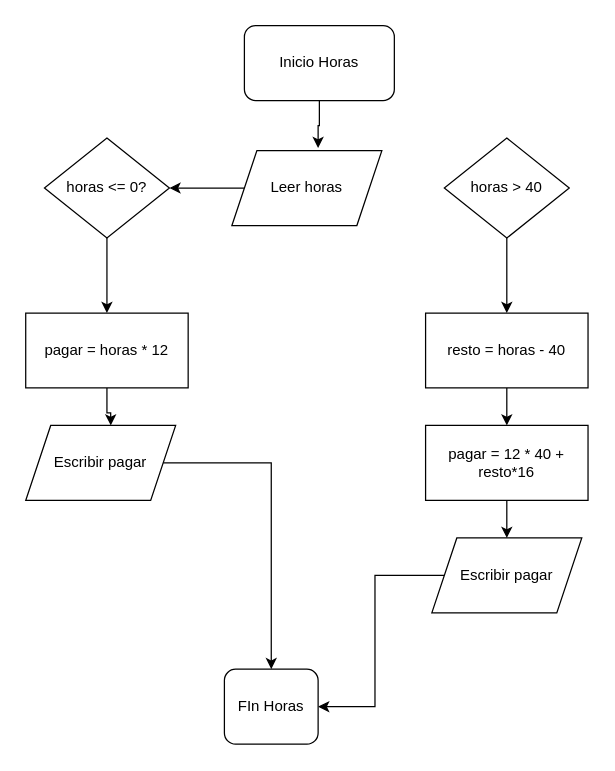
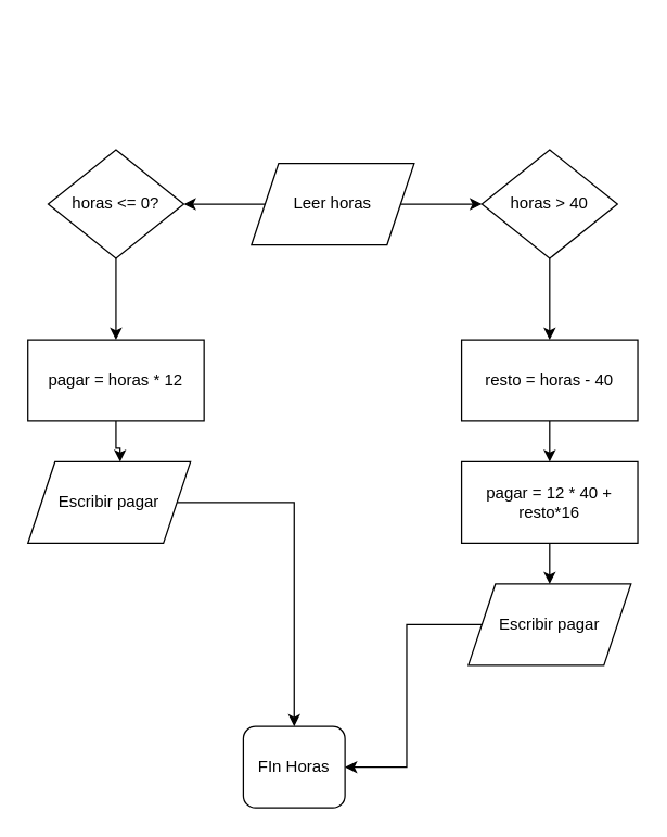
  <mxCell id="0" />
  <mxCell id="1" parent="0" />
- <mxCell id="2" style="edgeStyle=orthogonalEdgeStyle;rounded=0;orthogonalLoop=1;jettySize=auto;html=1;entryX=0.575;entryY=-0.033;entryDx=0;entryDy=0;entryPerimeter=0;" edge="1" parent="1" source="3" target="6"><mxGeometry relative="1" as="geometry" /></mxCell>
- <mxCell id="3" value="Inicio Horas" style="rounded=1;whiteSpace=wrap;html=1;" vertex="1" parent="1"><mxGeometry x="195" y="20" width="120" height="60" as="geometry" /></mxCell>
  <mxCell id="4" style="edgeStyle=orthogonalEdgeStyle;rounded=0;orthogonalLoop=1;jettySize=auto;html=1;entryX=1;entryY=0.5;entryDx=0;entryDy=0;" edge="1" parent="1" source="6" target="8"><mxGeometry relative="1" as="geometry" /></mxCell>
+ <mxCell id="5" style="edgeStyle=orthogonalEdgeStyle;rounded=0;orthogonalLoop=1;jettySize=auto;html=1;entryX=0;entryY=0.5;entryDx=0;entryDy=0;" edge="1" parent="1" source="6" target="10"><mxGeometry relative="1" as="geometry" /></mxCell>
  <mxCell id="6" value="Leer horas" style="shape=parallelogram;perimeter=parallelogramPerimeter;whiteSpace=wrap;html=1;fixedSize=1;" vertex="1" parent="1"><mxGeometry x="185" y="120" width="120" height="60" as="geometry" /></mxCell>
  <mxCell id="7" style="edgeStyle=orthogonalEdgeStyle;rounded=0;orthogonalLoop=1;jettySize=auto;html=1;entryX=0.5;entryY=0;entryDx=0;entryDy=0;" edge="1" parent="1" source="8" target="12"><mxGeometry relative="1" as="geometry" /></mxCell>
  <mxCell id="8" value="horas &amp;lt;= 0?" style="rhombus;whiteSpace=wrap;html=1;" vertex="1" parent="1"><mxGeometry x="35" y="110" width="100" height="80" as="geometry" /></mxCell>
  <mxCell id="9" style="edgeStyle=orthogonalEdgeStyle;rounded=0;orthogonalLoop=1;jettySize=auto;html=1;entryX=0.5;entryY=0;entryDx=0;entryDy=0;" edge="1" parent="1" source="10" target="14"><mxGeometry relative="1" as="geometry"><mxPoint x="405" y="240" as="targetPoint" /></mxGeometry></mxCell>
  <mxCell id="10" value="horas &amp;gt; 40" style="rhombus;whiteSpace=wrap;html=1;" vertex="1" parent="1"><mxGeometry x="355" y="110" width="100" height="80" as="geometry" /></mxCell>
  <mxCell id="11" style="edgeStyle=orthogonalEdgeStyle;rounded=0;orthogonalLoop=1;jettySize=auto;html=1;entryX=0.567;entryY=0;entryDx=0;entryDy=0;entryPerimeter=0;" edge="1" parent="1" source="12" target="18"><mxGeometry relative="1" as="geometry" /></mxCell>
  <mxCell id="12" value="pagar = horas * 12" style="shape=parallelogram;perimeter=parallelogramPerimeter;whiteSpace=wrap;html=1;fixedSize=1;size=-5;" vertex="1" parent="1"><mxGeometry x="20" y="250" width="130" height="60" as="geometry" /></mxCell>
  <mxCell id="13" style="edgeStyle=orthogonalEdgeStyle;rounded=0;orthogonalLoop=1;jettySize=auto;html=1;" edge="1" parent="1" source="14" target="16"><mxGeometry relative="1" as="geometry" /></mxCell>
  <mxCell id="14" value="resto = horas - 40" style="shape=parallelogram;perimeter=parallelogramPerimeter;whiteSpace=wrap;html=1;fixedSize=1;size=-5;" vertex="1" parent="1"><mxGeometry x="340" y="250" width="130" height="60" as="geometry" /></mxCell>
  <mxCell id="15" style="edgeStyle=orthogonalEdgeStyle;rounded=0;orthogonalLoop=1;jettySize=auto;html=1;entryX=0.5;entryY=0;entryDx=0;entryDy=0;" edge="1" parent="1" source="16" target="20"><mxGeometry relative="1" as="geometry" /></mxCell>
  <mxCell id="16" value="pagar = 12 * 40 + resto*16" style="shape=parallelogram;perimeter=parallelogramPerimeter;whiteSpace=wrap;html=1;fixedSize=1;size=-5;" vertex="1" parent="1"><mxGeometry x="340" y="340" width="130" height="60" as="geometry" /></mxCell>
  <mxCell id="17" style="edgeStyle=orthogonalEdgeStyle;rounded=0;orthogonalLoop=1;jettySize=auto;html=1;" edge="1" parent="1" source="18" target="21"><mxGeometry relative="1" as="geometry" /></mxCell>
  <mxCell id="18" value="Escribir pagar" style="shape=parallelogram;perimeter=parallelogramPerimeter;whiteSpace=wrap;html=1;fixedSize=1;" vertex="1" parent="1"><mxGeometry x="20" y="340" width="120" height="60" as="geometry" /></mxCell>
  <mxCell id="19" style="edgeStyle=orthogonalEdgeStyle;rounded=0;orthogonalLoop=1;jettySize=auto;html=1;entryX=1;entryY=0.5;entryDx=0;entryDy=0;" edge="1" parent="1" source="20" target="21"><mxGeometry relative="1" as="geometry" /></mxCell>
  <mxCell id="20" value="Escribir pagar" style="shape=parallelogram;perimeter=parallelogramPerimeter;whiteSpace=wrap;html=1;fixedSize=1;" vertex="1" parent="1"><mxGeometry x="345" y="430" width="120" height="60" as="geometry" /></mxCell>
  <mxCell id="21" value="FIn Horas" style="rounded=1;whiteSpace=wrap;html=1;" vertex="1" parent="1"><mxGeometry x="179" y="535" width="75" height="60" as="geometry" /></mxCell>
